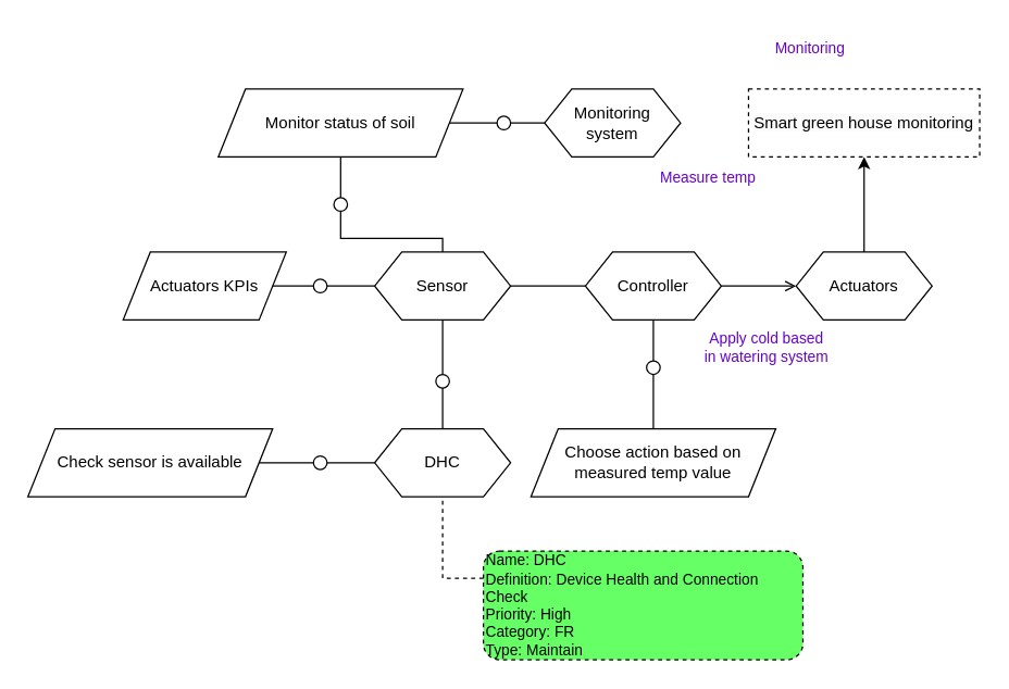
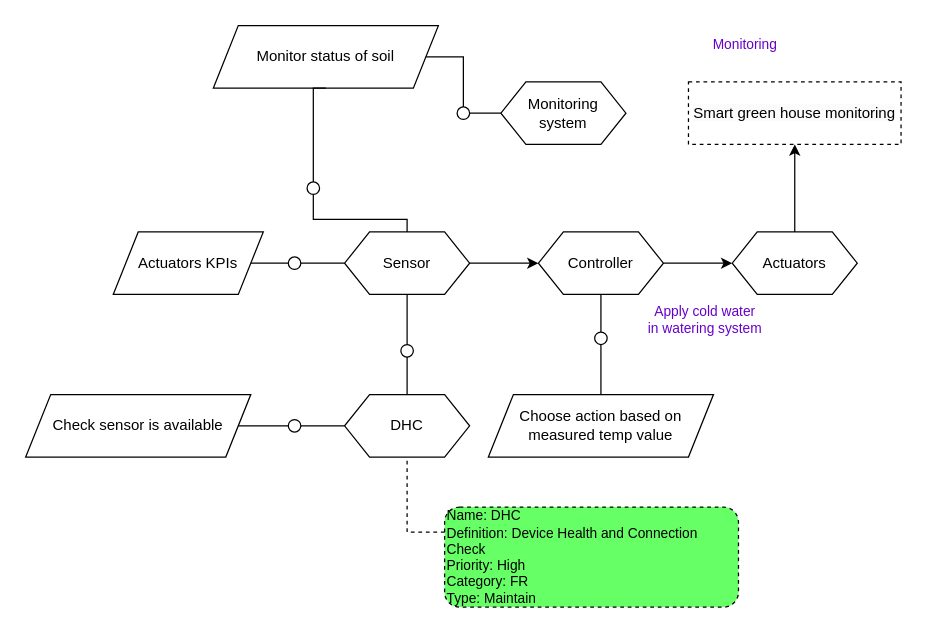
  <mxCell id="0" />
  <mxCell id="1" parent="0" />
  <mxCell id="2" value="" style="edgeStyle=orthogonalEdgeStyle;rounded=0;orthogonalLoop=1;jettySize=auto;html=1;endArrow=none;endFill=0;" parent="1" source="32" target="4" edge="1"><mxGeometry relative="1" as="geometry" /></mxCell>
- <mxCell id="3" value="Monitor status of soil" style="shape=parallelogram;perimeter=parallelogramPerimeter;whiteSpace=wrap;html=1;fixedSize=1;" parent="1" vertex="1"><mxGeometry x="160" y="65" width="180" height="50" as="geometry" /></mxCell>
+ <mxCell id="3" value="Monitor status of soil" style="shape=parallelogram;perimeter=parallelogramPerimeter;whiteSpace=wrap;html=1;fixedSize=1;" parent="1" vertex="1"><mxGeometry x="170" y="20" width="180" height="50" as="geometry" /></mxCell>
  <mxCell id="4" value="Monitoring&lt;div&gt;system&lt;/div&gt;" style="shape=hexagon;perimeter=hexagonPerimeter2;whiteSpace=wrap;html=1;fixedSize=1;" parent="1" vertex="1"><mxGeometry x="400" y="65" width="100" height="50" as="geometry" /></mxCell>
  <mxCell id="5" value="&lt;span style=&quot;color: rgb(0, 0, 0); font-family: Helvetica; font-size: 12px; font-style: normal; font-variant-ligatures: normal; font-variant-caps: normal; font-weight: 400; letter-spacing: normal; orphans: 2; text-align: center; text-indent: 0px; text-transform: none; widows: 2; word-spacing: 0px; -webkit-text-stroke-width: 0px; white-space: normal; background-color: rgb(251, 251, 251); text-decoration-thickness: initial; text-decoration-style: initial; text-decoration-color: initial; display: inline !important; float: none;&quot;&gt;Smart green house monitoring&lt;/span&gt;" style="rounded=0;whiteSpace=wrap;html=1;dashed=1;" parent="1" vertex="1"><mxGeometry x="550" y="65" width="170" height="50" as="geometry" /></mxCell>
- <mxCell id="6" value="" style="edgeStyle=orthogonalEdgeStyle;rounded=0;orthogonalLoop=1;jettySize=auto;html=1;endArrow=open;" parent="1" source="7" target="20" edge="1"><mxGeometry relative="1" as="geometry" /></mxCell>
+ <mxCell id="6" value="" style="edgeStyle=orthogonalEdgeStyle;rounded=0;orthogonalLoop=1;jettySize=auto;html=1;" parent="1" source="7" target="20" edge="1"><mxGeometry relative="1" as="geometry" /></mxCell>
  <mxCell id="7" value="Controller" style="shape=hexagon;perimeter=hexagonPerimeter2;whiteSpace=wrap;html=1;fixedSize=1;" parent="1" vertex="1"><mxGeometry x="430" y="185" width="100" height="50" as="geometry" /></mxCell>
  <mxCell id="8" style="edgeStyle=orthogonalEdgeStyle;rounded=0;orthogonalLoop=1;jettySize=auto;html=1;entryX=0.5;entryY=1;entryDx=0;entryDy=0;endArrow=none;endFill=0;" parent="1" source="30" target="3" edge="1"><mxGeometry relative="1" as="geometry"><Array as="points"><mxPoint x="250" y="150" /></Array></mxGeometry></mxCell>
- <mxCell id="9" value="" style="edgeStyle=orthogonalEdgeStyle;rounded=0;orthogonalLoop=1;jettySize=auto;html=1;endArrow=none;" parent="1" source="11" target="7" edge="1"><mxGeometry relative="1" as="geometry" /></mxCell>
+ <mxCell id="9" value="" style="edgeStyle=orthogonalEdgeStyle;rounded=0;orthogonalLoop=1;jettySize=auto;html=1;" parent="1" source="11" target="7" edge="1"><mxGeometry relative="1" as="geometry" /></mxCell>
  <mxCell id="10" value="" style="edgeStyle=orthogonalEdgeStyle;rounded=0;orthogonalLoop=1;jettySize=auto;html=1;endArrow=none;endFill=0;" parent="1" source="24" target="16" edge="1"><mxGeometry relative="1" as="geometry" /></mxCell>
  <mxCell id="11" value="Sensor" style="shape=hexagon;perimeter=hexagonPerimeter2;whiteSpace=wrap;html=1;fixedSize=1;" parent="1" vertex="1"><mxGeometry x="275" y="185" width="100" height="50" as="geometry" /></mxCell>
  <mxCell id="12" style="edgeStyle=orthogonalEdgeStyle;rounded=0;orthogonalLoop=1;jettySize=auto;html=1;entryX=0;entryY=0.5;entryDx=0;entryDy=0;endArrow=none;endFill=0;" parent="1" source="28" target="11" edge="1"><mxGeometry relative="1" as="geometry" /></mxCell>
  <mxCell id="13" value="Actuators KPIs" style="shape=parallelogram;perimeter=parallelogramPerimeter;whiteSpace=wrap;html=1;fixedSize=1;" parent="1" vertex="1"><mxGeometry x="90" y="185" width="120" height="50" as="geometry" /></mxCell>
  <mxCell id="14" value="" style="edgeStyle=orthogonalEdgeStyle;rounded=0;orthogonalLoop=1;jettySize=auto;html=1;endArrow=none;endFill=0;" parent="1" source="26" target="16" edge="1"><mxGeometry relative="1" as="geometry" /></mxCell>
  <mxCell id="15" value="Check sensor is available" style="shape=parallelogram;perimeter=parallelogramPerimeter;whiteSpace=wrap;html=1;fixedSize=1;" parent="1" vertex="1"><mxGeometry x="20" y="315" width="180" height="50" as="geometry" /></mxCell>
  <mxCell id="16" value="DHC" style="shape=hexagon;perimeter=hexagonPerimeter2;whiteSpace=wrap;html=1;fixedSize=1;" parent="1" vertex="1"><mxGeometry x="275" y="315" width="100" height="50" as="geometry" /></mxCell>
  <mxCell id="17" style="edgeStyle=orthogonalEdgeStyle;rounded=0;orthogonalLoop=1;jettySize=auto;html=1;entryX=0.5;entryY=1;entryDx=0;entryDy=0;dashed=1;endArrow=none;endFill=0;" parent="1" source="18" target="16" edge="1"><mxGeometry relative="1" as="geometry"><Array as="points"><mxPoint x="325" y="425" /></Array></mxGeometry></mxCell>
  <mxCell id="18" value="&lt;font style=&quot;font-size: 11px;&quot;&gt;Name: DHC&lt;/font&gt;&lt;div style=&quot;font-size: 11px;&quot;&gt;&lt;font style=&quot;font-size: 11px;&quot;&gt;Definition: Device Health and Connection Check&lt;/font&gt;&lt;/div&gt;&lt;div style=&quot;font-size: 11px;&quot;&gt;&lt;font style=&quot;font-size: 11px;&quot;&gt;Priority: High&lt;/font&gt;&lt;/div&gt;&lt;div style=&quot;font-size: 11px;&quot;&gt;&lt;font style=&quot;font-size: 11px;&quot;&gt;Category: FR&lt;/font&gt;&lt;/div&gt;&lt;div style=&quot;font-size: 11px;&quot;&gt;&lt;font style=&quot;font-size: 11px;&quot;&gt;Type: Maintain&lt;/font&gt;&lt;/div&gt;" style="rounded=1;whiteSpace=wrap;html=1;dashed=1;fillColor=#66FF66;align=left;" parent="1" vertex="1"><mxGeometry x="355" y="405" width="235" height="80" as="geometry" /></mxCell>
  <mxCell id="19" value="" style="edgeStyle=orthogonalEdgeStyle;rounded=0;orthogonalLoop=1;jettySize=auto;html=1;" parent="1" source="20" target="5" edge="1"><mxGeometry relative="1" as="geometry" /></mxCell>
  <mxCell id="20" value="Actuators" style="shape=hexagon;perimeter=hexagonPerimeter2;whiteSpace=wrap;html=1;fixedSize=1;" parent="1" vertex="1"><mxGeometry x="585" y="185" width="100" height="50" as="geometry" /></mxCell>
  <mxCell id="21" style="edgeStyle=orthogonalEdgeStyle;rounded=0;orthogonalLoop=1;jettySize=auto;html=1;endArrow=none;endFill=0;" parent="1" source="37" target="7" edge="1"><mxGeometry relative="1" as="geometry" /></mxCell>
  <mxCell id="22" value="Choose action based on measured temp value" style="shape=parallelogram;perimeter=parallelogramPerimeter;whiteSpace=wrap;html=1;fixedSize=1;" parent="1" vertex="1"><mxGeometry x="390" y="315" width="180" height="50" as="geometry" /></mxCell>
  <mxCell id="23" value="" style="edgeStyle=orthogonalEdgeStyle;rounded=0;orthogonalLoop=1;jettySize=auto;html=1;endArrow=none;endFill=0;" parent="1" source="11" target="24" edge="1"><mxGeometry relative="1" as="geometry"><mxPoint x="325" y="235" as="sourcePoint" /><mxPoint x="325" y="315" as="targetPoint" /></mxGeometry></mxCell>
  <mxCell id="24" value="" style="ellipse;whiteSpace=wrap;html=1;aspect=fixed;" parent="1" vertex="1"><mxGeometry x="320" y="275" width="10" height="10" as="geometry" /></mxCell>
  <mxCell id="25" value="" style="edgeStyle=orthogonalEdgeStyle;rounded=0;orthogonalLoop=1;jettySize=auto;html=1;endArrow=none;endFill=0;" parent="1" source="15" target="26" edge="1"><mxGeometry relative="1" as="geometry"><mxPoint x="190" y="340" as="sourcePoint" /><mxPoint x="275" y="340" as="targetPoint" /></mxGeometry></mxCell>
  <mxCell id="26" value="" style="ellipse;whiteSpace=wrap;html=1;aspect=fixed;" parent="1" vertex="1"><mxGeometry x="230" y="335" width="10" height="10" as="geometry" /></mxCell>
  <mxCell id="27" value="" style="edgeStyle=orthogonalEdgeStyle;rounded=0;orthogonalLoop=1;jettySize=auto;html=1;entryX=0;entryY=0.5;entryDx=0;entryDy=0;endArrow=none;endFill=0;" parent="1" source="13" target="28" edge="1"><mxGeometry relative="1" as="geometry"><mxPoint x="200" y="210" as="sourcePoint" /><mxPoint x="275" y="210" as="targetPoint" /></mxGeometry></mxCell>
  <mxCell id="28" value="" style="ellipse;whiteSpace=wrap;html=1;aspect=fixed;" parent="1" vertex="1"><mxGeometry x="230" y="205" width="10" height="10" as="geometry" /></mxCell>
  <mxCell id="29" value="" style="edgeStyle=orthogonalEdgeStyle;rounded=0;orthogonalLoop=1;jettySize=auto;html=1;entryX=0.5;entryY=1;entryDx=0;entryDy=0;endArrow=none;endFill=0;" parent="1" source="11" target="30" edge="1"><mxGeometry relative="1" as="geometry"><mxPoint x="325" y="185" as="sourcePoint" /><mxPoint x="250" y="115" as="targetPoint" /><Array as="points"><mxPoint x="325" y="175" /><mxPoint x="250" y="175" /></Array></mxGeometry></mxCell>
  <mxCell id="30" value="" style="ellipse;whiteSpace=wrap;html=1;aspect=fixed;" parent="1" vertex="1"><mxGeometry x="245" y="145" width="10" height="10" as="geometry" /></mxCell>
  <mxCell id="31" value="" style="edgeStyle=orthogonalEdgeStyle;rounded=0;orthogonalLoop=1;jettySize=auto;html=1;endArrow=none;endFill=0;" parent="1" source="3" target="32" edge="1"><mxGeometry relative="1" as="geometry"><mxPoint x="330" y="90" as="sourcePoint" /><mxPoint x="400" y="90" as="targetPoint" /></mxGeometry></mxCell>
  <mxCell id="32" value="" style="ellipse;whiteSpace=wrap;html=1;aspect=fixed;" parent="1" vertex="1"><mxGeometry x="365" y="85" width="10" height="10" as="geometry" /></mxCell>
- <mxCell id="33" value="&lt;font color=&quot;#6600cc&quot; style=&quot;font-size: 11px;&quot;&gt;Measure temp&lt;/font&gt;" style="text;html=1;align=center;verticalAlign=middle;resizable=0;points=[];autosize=1;strokeColor=none;fillColor=none;" parent="1" vertex="1"><mxGeometry x="475" y="115" width="90" height="30" as="geometry" /></mxCell>
  <mxCell id="34" value="&lt;font color=&quot;#6600cc&quot; style=&quot;font-size: 11px;&quot;&gt;Monitoring&lt;/font&gt;" style="text;html=1;align=center;verticalAlign=middle;resizable=0;points=[];autosize=1;strokeColor=none;fillColor=none;" parent="1" vertex="1"><mxGeometry x="560" y="20" width="70" height="30" as="geometry" /></mxCell>
- <mxCell id="35" value="&lt;font style=&quot;font-size: 11px;&quot; color=&quot;#6600cc&quot;&gt;Apply cold based&lt;/font&gt;&lt;div style=&quot;font-size: 11px;&quot;&gt;&lt;font style=&quot;font-size: 11px;&quot; color=&quot;#6600cc&quot;&gt;in watering system&lt;/font&gt;&lt;/div&gt;" style="text;html=1;align=center;verticalAlign=middle;resizable=0;points=[];autosize=1;strokeColor=none;fillColor=none;" parent="1" vertex="1"><mxGeometry x="508" y="235" width="110" height="40" as="geometry" /></mxCell>
+ <mxCell id="35" value="&lt;font style=&quot;font-size: 11px;&quot; color=&quot;#6600cc&quot;&gt;Apply cold water&lt;/font&gt;&lt;div style=&quot;font-size: 11px;&quot;&gt;&lt;font style=&quot;font-size: 11px;&quot; color=&quot;#6600cc&quot;&gt;in watering system&lt;/font&gt;&lt;/div&gt;" style="text;html=1;align=center;verticalAlign=middle;resizable=0;points=[];autosize=1;strokeColor=none;fillColor=none;" parent="1" vertex="1"><mxGeometry x="508" y="235" width="110" height="40" as="geometry" /></mxCell>
  <mxCell id="36" value="" style="edgeStyle=orthogonalEdgeStyle;rounded=0;orthogonalLoop=1;jettySize=auto;html=1;endArrow=none;endFill=0;" parent="1" source="22" target="37" edge="1"><mxGeometry relative="1" as="geometry"><mxPoint x="480" y="315" as="sourcePoint" /><mxPoint x="480" y="235" as="targetPoint" /></mxGeometry></mxCell>
  <mxCell id="37" value="" style="ellipse;whiteSpace=wrap;html=1;aspect=fixed;" parent="1" vertex="1"><mxGeometry x="475" y="265" width="10" height="10" as="geometry" /></mxCell>
